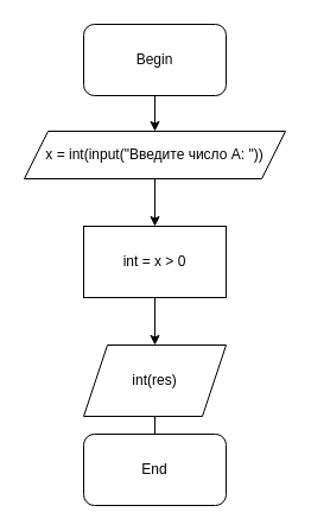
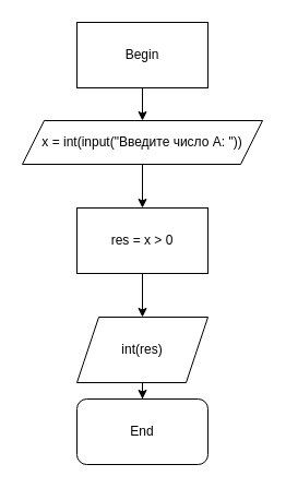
  <mxCell id="0" />
  <mxCell id="1" parent="0" />
- <mxCell id="2" value="Begin" style="rounded=1;whiteSpace=wrap;html=1;" parent="1" vertex="1"><mxGeometry x="70" y="20" width="120" height="60" as="geometry" /></mxCell>
+ <mxCell id="2" value="Begin" style="whiteSpace=wrap;html=1;rounded=0;" parent="1" vertex="1"><mxGeometry x="70" y="20" width="120" height="60" as="geometry" /></mxCell>
  <mxCell id="3" value="" style="endArrow=classic;html=1;exitX=0.5;exitY=1;exitDx=0;exitDy=0;" parent="1" source="2" edge="1"><mxGeometry width="50" height="50" relative="1" as="geometry"><mxPoint x="80" y="410" as="sourcePoint" /><mxPoint x="130" y="110" as="targetPoint" /></mxGeometry></mxCell>
  <mxCell id="4" value="x = int(input(&quot;Введите число A: &quot;))" style="shape=parallelogram;perimeter=parallelogramPerimeter;whiteSpace=wrap;html=1;fixedSize=1;" parent="1" vertex="1"><mxGeometry x="20" y="110" width="220" height="40" as="geometry" /></mxCell>
  <mxCell id="5" value="" style="endArrow=classic;html=1;exitX=0.5;exitY=1;exitDx=0;exitDy=0;" parent="1" source="4" edge="1"><mxGeometry width="50" height="50" relative="1" as="geometry"><mxPoint x="80" y="400" as="sourcePoint" /><mxPoint x="130" y="190" as="targetPoint" /></mxGeometry></mxCell>
- <mxCell id="6" value="int = x &amp;gt; 0" style="rounded=0;whiteSpace=wrap;html=1;" parent="1" vertex="1"><mxGeometry x="70" y="190" width="120" height="60" as="geometry" /></mxCell>
+ <mxCell id="6" value="res = x &amp;gt; 0" style="rounded=0;whiteSpace=wrap;html=1;" parent="1" vertex="1"><mxGeometry x="70" y="190" width="120" height="60" as="geometry" /></mxCell>
  <mxCell id="7" value="" style="endArrow=classic;html=1;exitX=0.5;exitY=1;exitDx=0;exitDy=0;" parent="1" source="6" edge="1"><mxGeometry width="50" height="50" relative="1" as="geometry"><mxPoint x="80" y="400" as="sourcePoint" /><mxPoint x="130" y="290" as="targetPoint" /></mxGeometry></mxCell>
- <mxCell id="8" value="" style="edgeStyle=orthogonalEdgeStyle;rounded=0;orthogonalLoop=1;jettySize=auto;html=1;endArrow=none;" edge="1" parent="1" source="9" target="10"><mxGeometry relative="1" as="geometry" /></mxCell>
+ <mxCell id="8" value="" style="edgeStyle=orthogonalEdgeStyle;rounded=0;orthogonalLoop=1;jettySize=auto;html=1;" edge="1" parent="1" source="9" target="10"><mxGeometry relative="1" as="geometry" /></mxCell>
  <mxCell id="9" value="int(res)" style="shape=parallelogram;perimeter=parallelogramPerimeter;whiteSpace=wrap;html=1;fixedSize=1;" parent="1" vertex="1"><mxGeometry x="70" y="290" width="120" height="60" as="geometry" /></mxCell>
  <mxCell id="10" value="End" style="rounded=1;whiteSpace=wrap;html=1;" vertex="1" parent="1"><mxGeometry x="70" y="365" width="120" height="60" as="geometry" /></mxCell>
